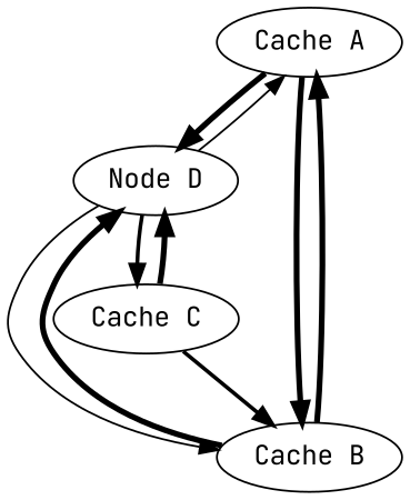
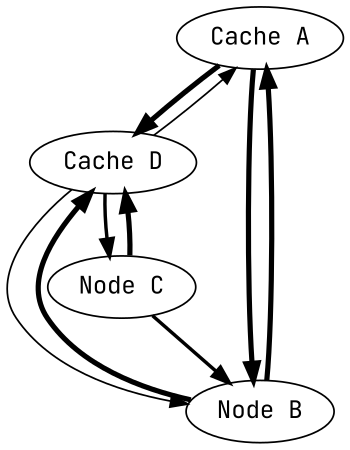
  digraph {
    fontname="JetBrains Mono"
    node [fontname="JetBrains Mono"]
    edge [fontname="JetBrains Mono" penwidth=3]
    n1 [label="Cache A"]
-   "Node D"
-   "Node B" [label="Cache B"]
-   "Node C" [label="Cache C"]
+   "Node D" [label="Cache D"]
+   "Node B"
+   "Node C"
    n1 -> "Node D" [weight=5717196]
    n1 -> "Node B" [weight=8809152]
    "Node D" -> n1 [penwidth=1 weight=147]
    "Node D" -> "Node B" [penwidth=1 weight=557]
    "Node D" -> "Node C" [penwidth=2 weight=243761]
    "Node B" -> n1 [weight=6419152]
    "Node B" -> "Node D" [weight=2124267]
    "Node C" -> "Node D" [weight=2407972]
    "Node C" -> "Node B" [penwidth=2 weight=6307]
  }
